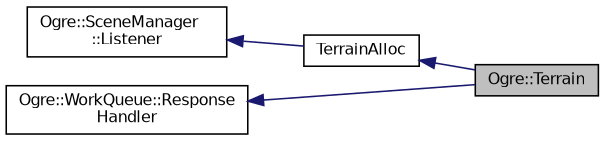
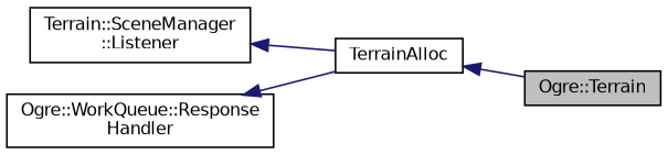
  digraph {
    rankdir=LR
    node [color=black fontname=Helvetica fontsize=10 shape=record]
    edge [color=midnightblue dir=back fontname=Helvetica fontsize=10 labelfontname=Helvetica labelfontsize=10 style=solid]
    n1 [fillcolor=grey75 fontcolor=black height=0.2 label="Ogre::Terrain" style=filled width=0.4]
-   n2 [height=0.2 label="Ogre::SceneManager\l::Listener" width=0.4]
+   n2 [height=0.2 label="Terrain::SceneManager\l::Listener" width=0.4]
    n3 [height=0.2 label=TerrainAlloc width=0.4]
    n4 [height=0.2 label="Ogre::WorkQueue::Response\lHandler" width=0.4]
    n2 -> n3
    n3 -> n1
-   n4 -> n1
+   n4 -> n3
  }
